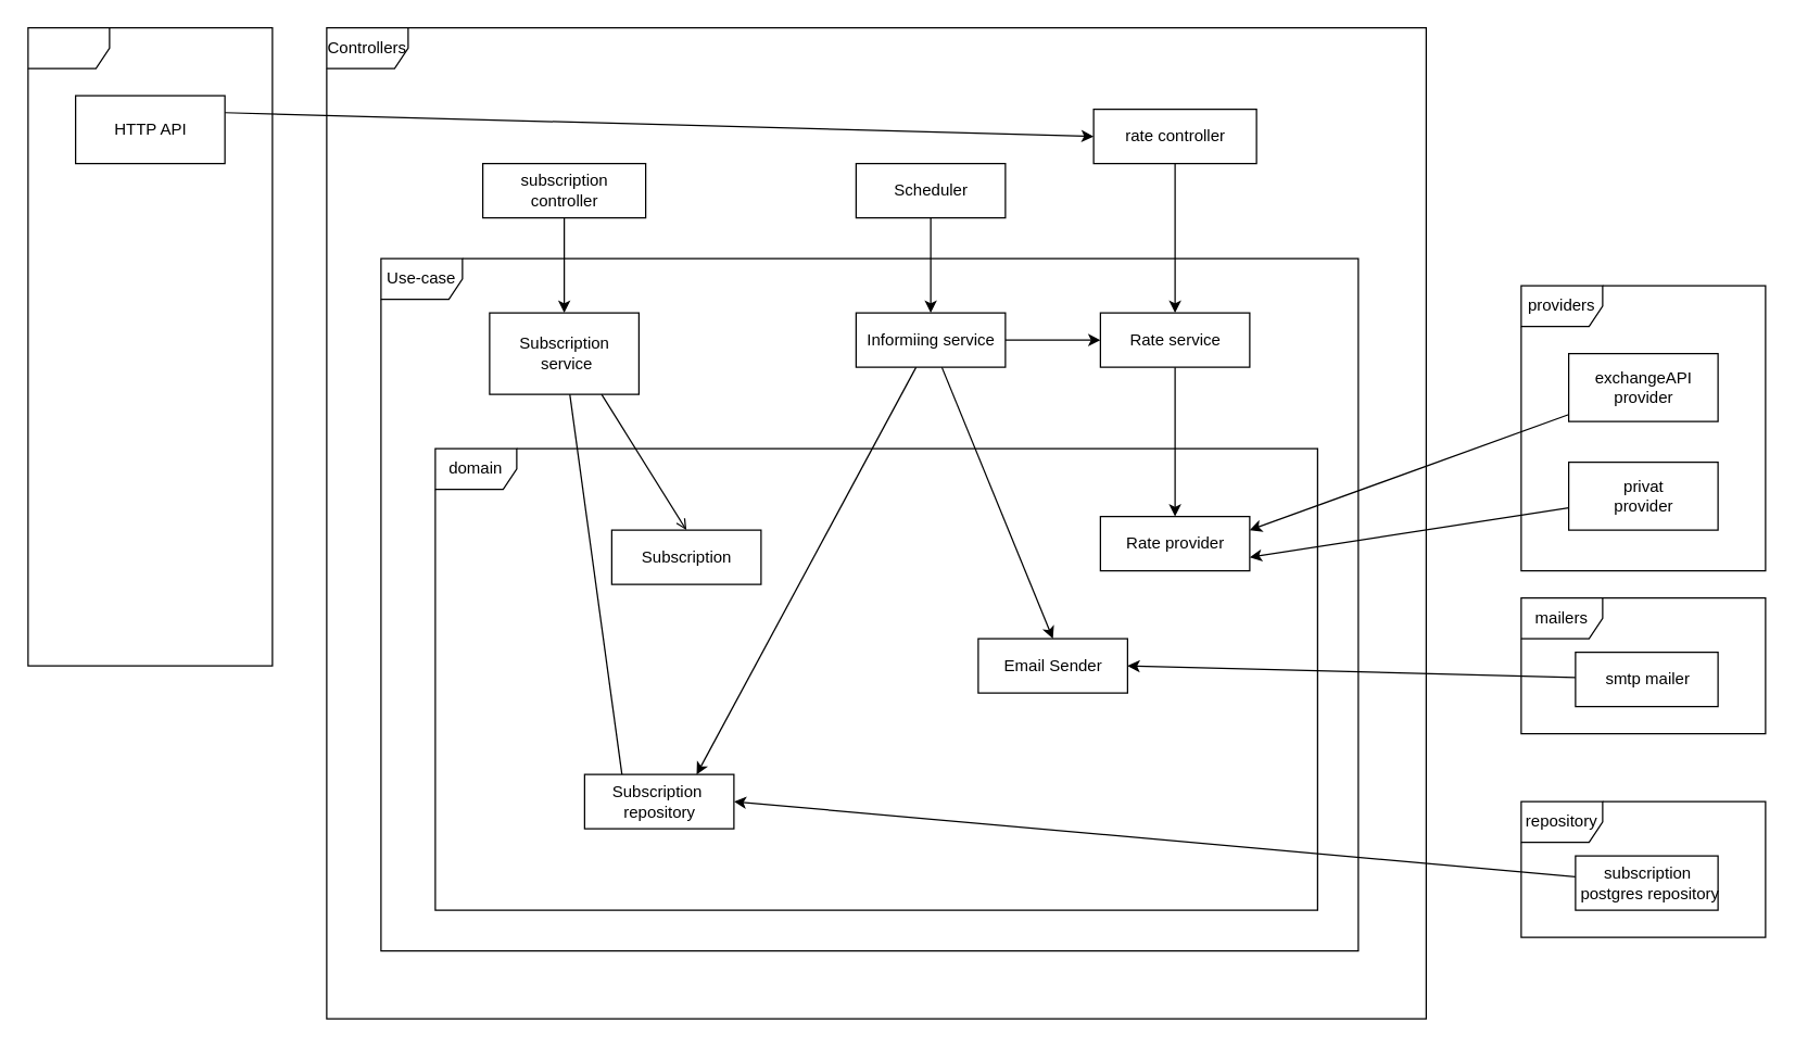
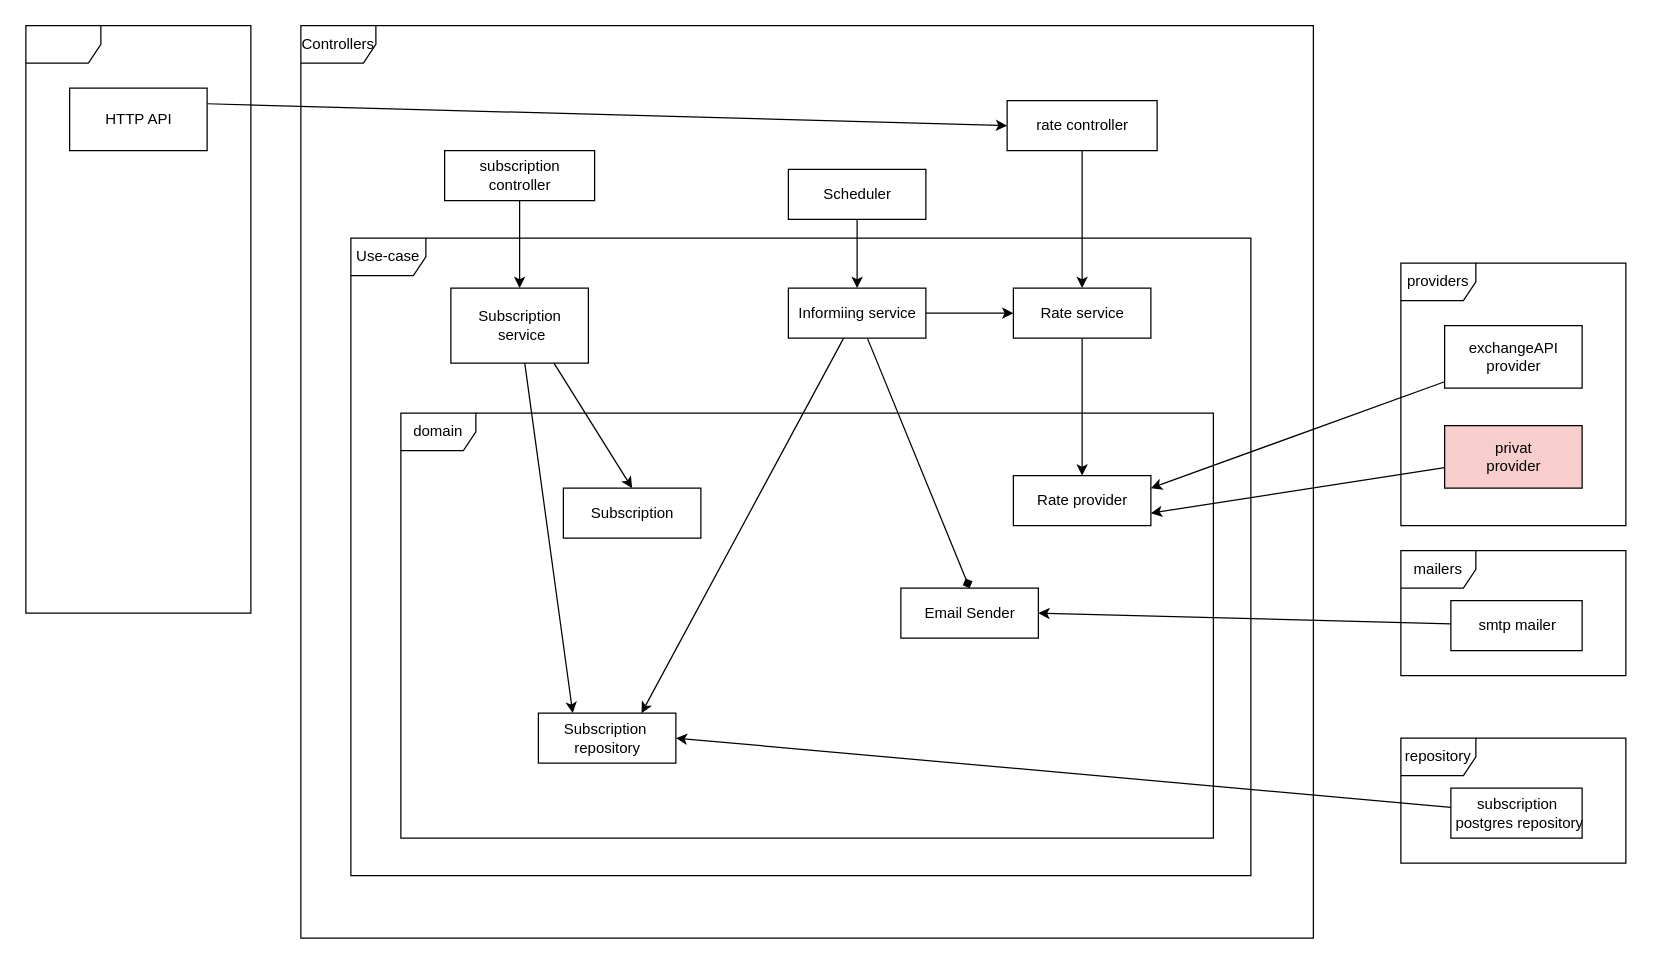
  <mxCell id="0" />
  <mxCell id="1" parent="0" />
  <mxCell id="2" value="providers" style="shape=umlFrame;whiteSpace=wrap;html=1;" parent="1" vertex="1"><mxGeometry x="1120" y="210" width="180" height="210" as="geometry" /></mxCell>
  <mxCell id="3" value="Controllers" style="shape=umlFrame;whiteSpace=wrap;html=1;" parent="1" vertex="1"><mxGeometry x="240" y="20" width="810" height="730" as="geometry" /></mxCell>
  <mxCell id="4" value="Use-case" style="shape=umlFrame;whiteSpace=wrap;html=1;" parent="1" vertex="1"><mxGeometry x="280" y="190" width="720" height="510" as="geometry" /></mxCell>
  <mxCell id="5" value="domain" style="shape=umlFrame;whiteSpace=wrap;html=1;" parent="1" vertex="1"><mxGeometry x="320" y="330" width="650" height="340" as="geometry" /></mxCell>
  <mxCell id="6" style="edgeStyle=none;html=1;entryX=0.5;entryY=0;entryDx=0;entryDy=0;" parent="1" source="7" target="11" edge="1"><mxGeometry relative="1" as="geometry" /></mxCell>
  <mxCell id="7" value="rate controller" style="html=1;" parent="1" vertex="1"><mxGeometry x="805" y="80" width="120" height="40" as="geometry" /></mxCell>
  <mxCell id="8" style="edgeStyle=none;html=1;entryX=0.5;entryY=0;entryDx=0;entryDy=0;" parent="1" source="10" target="14" edge="1"><mxGeometry relative="1" as="geometry" /></mxCell>
  <mxCell id="9" style="edgeStyle=none;html=1;entryX=0.5;entryY=0;entryDx=0;entryDy=0;" parent="1" source="11" target="24" edge="1"><mxGeometry relative="1" as="geometry" /></mxCell>
  <mxCell id="10" value="subscription&lt;br&gt;controller" style="html=1;" parent="1" vertex="1"><mxGeometry x="355" y="120" width="120" height="40" as="geometry" /></mxCell>
  <mxCell id="11" value="Rate service" style="html=1;" parent="1" vertex="1"><mxGeometry x="810" y="230" width="110" height="40" as="geometry" /></mxCell>
  <mxCell id="12" style="edgeStyle=none;html=1;entryX=1;entryY=0.25;entryDx=0;entryDy=0;" parent="1" source="13" target="24" edge="1"><mxGeometry relative="1" as="geometry" /></mxCell>
  <mxCell id="13" value="exchangeAPI &lt;br&gt;provider" style="html=1;" parent="1" vertex="1"><mxGeometry x="1155" y="260" width="110" height="50" as="geometry" /></mxCell>
  <mxCell id="14" value="Subscription&lt;br&gt;&amp;nbsp;service" style="html=1;" parent="1" vertex="1"><mxGeometry x="360" y="230" width="110" height="60" as="geometry" /></mxCell>
- <mxCell id="15" style="edgeStyle=none;html=1;entryX=0.5;entryY=0;entryDx=0;entryDy=0;" parent="1" source="18" target="23" edge="1"><mxGeometry relative="1" as="geometry" /></mxCell>
+ <mxCell id="15" style="edgeStyle=none;html=1;entryX=0.5;entryY=0;entryDx=0;entryDy=0;endArrow=diamond;" parent="1" source="18" target="23" edge="1"><mxGeometry relative="1" as="geometry" /></mxCell>
  <mxCell id="16" style="edgeStyle=none;html=1;" parent="1" source="18" target="11" edge="1"><mxGeometry relative="1" as="geometry" /></mxCell>
  <mxCell id="17" style="edgeStyle=none;html=1;entryX=0.75;entryY=0;entryDx=0;entryDy=0;" parent="1" source="18" target="20" edge="1"><mxGeometry relative="1" as="geometry"><mxPoint x="500" y="500" as="targetPoint" /></mxGeometry></mxCell>
  <mxCell id="18" value="Informiing service" style="html=1;" parent="1" vertex="1"><mxGeometry x="630" y="230" width="110" height="40" as="geometry" /></mxCell>
- <mxCell id="19" style="edgeStyle=none;html=1;entryX=0.25;entryY=0;entryDx=0;entryDy=0;endArrow=none;" parent="1" source="14" target="20" edge="1"><mxGeometry relative="1" as="geometry" /></mxCell>
+ <mxCell id="19" style="edgeStyle=none;html=1;entryX=0.25;entryY=0;entryDx=0;entryDy=0;" parent="1" source="14" target="20" edge="1"><mxGeometry relative="1" as="geometry" /></mxCell>
  <mxCell id="20" value="Subscription&amp;nbsp;&lt;br&gt;repository" style="html=1;" parent="1" vertex="1"><mxGeometry x="430" y="570" width="110" height="40" as="geometry" /></mxCell>
- <mxCell id="21" style="edgeStyle=none;html=1;exitX=0.75;exitY=1;exitDx=0;exitDy=0;entryX=0.5;entryY=0;entryDx=0;entryDy=0;endArrow=open;" parent="1" source="14" target="22" edge="1"><mxGeometry relative="1" as="geometry"><mxPoint x="550" y="120" as="targetPoint" /></mxGeometry></mxCell>
+ <mxCell id="21" style="edgeStyle=none;html=1;exitX=0.75;exitY=1;exitDx=0;exitDy=0;entryX=0.5;entryY=0;entryDx=0;entryDy=0;" parent="1" source="14" target="22" edge="1"><mxGeometry relative="1" as="geometry"><mxPoint x="550" y="120" as="targetPoint" /></mxGeometry></mxCell>
  <mxCell id="22" value="Subscription" style="html=1;" parent="1" vertex="1"><mxGeometry x="450" y="390" width="110" height="40" as="geometry" /></mxCell>
  <mxCell id="23" value="Email Sender" style="html=1;" parent="1" vertex="1"><mxGeometry x="720" y="470" width="110" height="40" as="geometry" /></mxCell>
  <mxCell id="24" value="Rate provider" style="html=1;" parent="1" vertex="1"><mxGeometry x="810" y="380" width="110" height="40" as="geometry" /></mxCell>
  <mxCell id="25" style="edgeStyle=none;html=1;entryX=0.5;entryY=0;entryDx=0;entryDy=0;" parent="1" source="26" target="18" edge="1"><mxGeometry relative="1" as="geometry" /></mxCell>
- <mxCell id="26" value="Scheduler" style="html=1;" parent="1" vertex="1"><mxGeometry x="630" y="120" width="110" height="40" as="geometry" /></mxCell>
+ <mxCell id="26" value="Scheduler" style="html=1;" parent="1" vertex="1"><mxGeometry x="630" y="135" width="110" height="40" as="geometry" /></mxCell>
  <mxCell id="27" value="" style="shape=umlFrame;whiteSpace=wrap;html=1;" parent="1" vertex="1"><mxGeometry x="20" y="20" width="180" height="470" as="geometry" /></mxCell>
  <mxCell id="28" value="" style="edgeStyle=none;html=1;entryX=0;entryY=0.5;entryDx=0;entryDy=0;exitX=1;exitY=0.25;exitDx=0;exitDy=0;" parent="1" source="29" target="7" edge="1"><mxGeometry relative="1" as="geometry" /></mxCell>
  <mxCell id="29" value="HTTP API" style="html=1;" parent="1" vertex="1"><mxGeometry x="55" y="70" width="110" height="50" as="geometry" /></mxCell>
  <mxCell id="30" style="edgeStyle=none;html=1;entryX=1;entryY=0.75;entryDx=0;entryDy=0;" parent="1" source="31" target="24" edge="1"><mxGeometry relative="1" as="geometry" /></mxCell>
- <mxCell id="31" value="privat&lt;br&gt;provider" style="html=1;" parent="1" vertex="1"><mxGeometry x="1155" y="340" width="110" height="50" as="geometry" /></mxCell>
+ <mxCell id="31" value="privat&lt;br&gt;provider" style="html=1;fillColor=#f8cecc;" parent="1" vertex="1"><mxGeometry x="1155" y="340" width="110" height="50" as="geometry" /></mxCell>
  <mxCell id="32" value="mailers" style="shape=umlFrame;whiteSpace=wrap;html=1;" parent="1" vertex="1"><mxGeometry x="1120" y="440" width="180" height="100" as="geometry" /></mxCell>
  <mxCell id="33" style="edgeStyle=none;html=1;entryX=1;entryY=0.5;entryDx=0;entryDy=0;" parent="1" source="34" target="23" edge="1"><mxGeometry relative="1" as="geometry" /></mxCell>
  <mxCell id="34" value="smtp mailer" style="html=1;" parent="1" vertex="1"><mxGeometry x="1160" y="480" width="105" height="40" as="geometry" /></mxCell>
  <mxCell id="35" value="repository" style="shape=umlFrame;whiteSpace=wrap;html=1;" parent="1" vertex="1"><mxGeometry x="1120" y="590" width="180" height="100" as="geometry" /></mxCell>
  <mxCell id="36" style="edgeStyle=none;html=1;entryX=1;entryY=0.5;entryDx=0;entryDy=0;" parent="1" source="37" target="20" edge="1"><mxGeometry relative="1" as="geometry" /></mxCell>
  <mxCell id="37" value="subscription&lt;br&gt;&amp;nbsp;postgres repository" style="html=1;" parent="1" vertex="1"><mxGeometry x="1160" y="630" width="105" height="40" as="geometry" /></mxCell>
